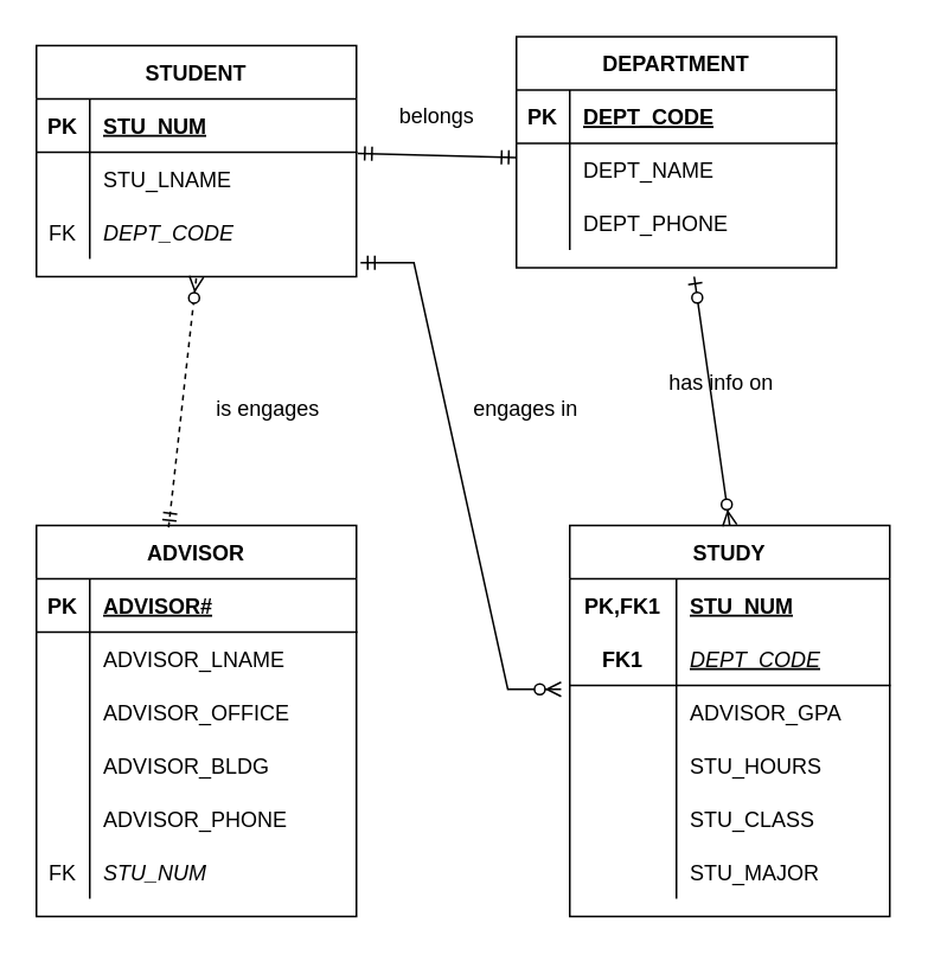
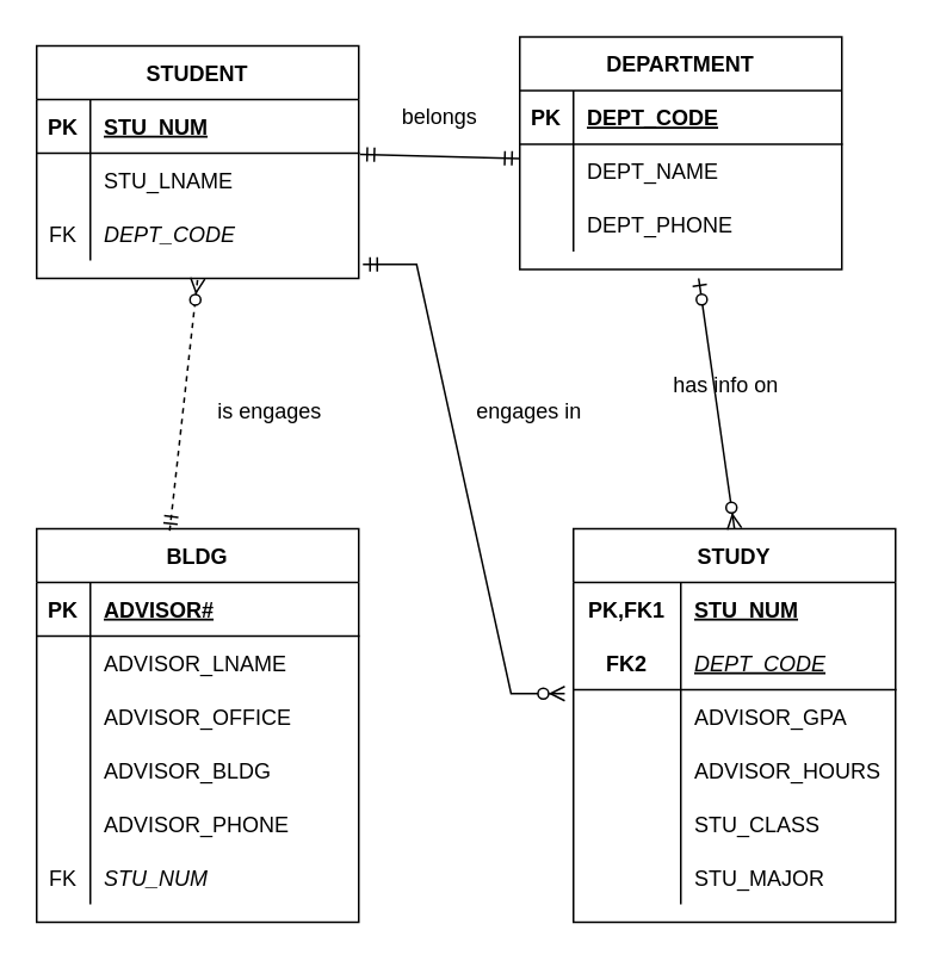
  <mxCell id="0" />
  <mxCell id="1" parent="0" />
  <mxCell id="2" value="STUDENT" style="shape=table;startSize=30;container=1;collapsible=1;childLayout=tableLayout;fixedRows=1;rowLines=0;fontStyle=1;align=center;resizeLast=1;" vertex="1" parent="1"><mxGeometry x="20" y="25" width="180" height="130" as="geometry" /></mxCell>
  <mxCell id="3" value="" style="shape=tableRow;horizontal=0;startSize=0;swimlaneHead=0;swimlaneBody=0;fillColor=none;collapsible=0;dropTarget=0;points=[[0,0.5],[1,0.5]];portConstraint=eastwest;top=0;left=0;right=0;bottom=1;" vertex="1" parent="2"><mxGeometry y="30" width="180" height="30" as="geometry" /></mxCell>
  <mxCell id="4" value="PK" style="shape=partialRectangle;connectable=0;fillColor=none;top=0;left=0;bottom=0;right=0;fontStyle=1;overflow=hidden;" vertex="1" parent="3"><mxGeometry width="30" height="30" as="geometry"><mxRectangle width="30" height="30" as="alternateBounds" /></mxGeometry></mxCell>
  <mxCell id="5" value="STU_NUM" style="shape=partialRectangle;connectable=0;fillColor=none;top=0;left=0;bottom=0;right=0;align=left;spacingLeft=6;fontStyle=5;overflow=hidden;" vertex="1" parent="3"><mxGeometry x="30" width="150" height="30" as="geometry"><mxRectangle width="150" height="30" as="alternateBounds" /></mxGeometry></mxCell>
  <mxCell id="6" value="" style="shape=tableRow;horizontal=0;startSize=0;swimlaneHead=0;swimlaneBody=0;fillColor=none;collapsible=0;dropTarget=0;points=[[0,0.5],[1,0.5]];portConstraint=eastwest;top=0;left=0;right=0;bottom=0;" vertex="1" parent="2"><mxGeometry y="60" width="180" height="30" as="geometry" /></mxCell>
  <mxCell id="7" value="" style="shape=partialRectangle;connectable=0;fillColor=none;top=0;left=0;bottom=0;right=0;editable=1;overflow=hidden;" vertex="1" parent="6"><mxGeometry width="30" height="30" as="geometry"><mxRectangle width="30" height="30" as="alternateBounds" /></mxGeometry></mxCell>
  <mxCell id="8" value="STU_LNAME" style="shape=partialRectangle;connectable=0;fillColor=none;top=0;left=0;bottom=0;right=0;align=left;spacingLeft=6;overflow=hidden;" vertex="1" parent="6"><mxGeometry x="30" width="150" height="30" as="geometry"><mxRectangle width="150" height="30" as="alternateBounds" /></mxGeometry></mxCell>
  <mxCell id="9" value="" style="shape=tableRow;horizontal=0;startSize=0;swimlaneHead=0;swimlaneBody=0;fillColor=none;collapsible=0;dropTarget=0;points=[[0,0.5],[1,0.5]];portConstraint=eastwest;top=0;left=0;right=0;bottom=0;" vertex="1" parent="2"><mxGeometry y="90" width="180" height="30" as="geometry" /></mxCell>
  <mxCell id="10" value="FK" style="shape=partialRectangle;connectable=0;fillColor=none;top=0;left=0;bottom=0;right=0;editable=1;overflow=hidden;" vertex="1" parent="9"><mxGeometry width="30" height="30" as="geometry"><mxRectangle width="30" height="30" as="alternateBounds" /></mxGeometry></mxCell>
  <mxCell id="11" value="DEPT_CODE" style="shape=partialRectangle;connectable=0;fillColor=none;top=0;left=0;bottom=0;right=0;align=left;spacingLeft=6;overflow=hidden;fontStyle=2" vertex="1" parent="9"><mxGeometry x="30" width="150" height="30" as="geometry"><mxRectangle width="150" height="30" as="alternateBounds" /></mxGeometry></mxCell>
  <mxCell id="12" value="DEPARTMENT" style="shape=table;startSize=30;container=1;collapsible=1;childLayout=tableLayout;fixedRows=1;rowLines=0;fontStyle=1;align=center;resizeLast=1;" vertex="1" parent="1"><mxGeometry x="290" y="20" width="180" height="130" as="geometry" /></mxCell>
  <mxCell id="13" value="" style="shape=tableRow;horizontal=0;startSize=0;swimlaneHead=0;swimlaneBody=0;fillColor=none;collapsible=0;dropTarget=0;points=[[0,0.5],[1,0.5]];portConstraint=eastwest;top=0;left=0;right=0;bottom=1;" vertex="1" parent="12"><mxGeometry y="30" width="180" height="30" as="geometry" /></mxCell>
  <mxCell id="14" value="PK" style="shape=partialRectangle;connectable=0;fillColor=none;top=0;left=0;bottom=0;right=0;fontStyle=1;overflow=hidden;" vertex="1" parent="13"><mxGeometry width="30" height="30" as="geometry"><mxRectangle width="30" height="30" as="alternateBounds" /></mxGeometry></mxCell>
  <mxCell id="15" value="DEPT_CODE" style="shape=partialRectangle;connectable=0;fillColor=none;top=0;left=0;bottom=0;right=0;align=left;spacingLeft=6;fontStyle=5;overflow=hidden;" vertex="1" parent="13"><mxGeometry x="30" width="150" height="30" as="geometry"><mxRectangle width="150" height="30" as="alternateBounds" /></mxGeometry></mxCell>
  <mxCell id="16" value="" style="shape=tableRow;horizontal=0;startSize=0;swimlaneHead=0;swimlaneBody=0;fillColor=none;collapsible=0;dropTarget=0;points=[[0,0.5],[1,0.5]];portConstraint=eastwest;top=0;left=0;right=0;bottom=0;" vertex="1" parent="12"><mxGeometry y="60" width="180" height="30" as="geometry" /></mxCell>
  <mxCell id="17" value="" style="shape=partialRectangle;connectable=0;fillColor=none;top=0;left=0;bottom=0;right=0;editable=1;overflow=hidden;" vertex="1" parent="16"><mxGeometry width="30" height="30" as="geometry"><mxRectangle width="30" height="30" as="alternateBounds" /></mxGeometry></mxCell>
  <mxCell id="18" value="DEPT_NAME" style="shape=partialRectangle;connectable=0;fillColor=none;top=0;left=0;bottom=0;right=0;align=left;spacingLeft=6;overflow=hidden;" vertex="1" parent="16"><mxGeometry x="30" width="150" height="30" as="geometry"><mxRectangle width="150" height="30" as="alternateBounds" /></mxGeometry></mxCell>
  <mxCell id="19" value="" style="shape=tableRow;horizontal=0;startSize=0;swimlaneHead=0;swimlaneBody=0;fillColor=none;collapsible=0;dropTarget=0;points=[[0,0.5],[1,0.5]];portConstraint=eastwest;top=0;left=0;right=0;bottom=0;" vertex="1" parent="12"><mxGeometry y="90" width="180" height="30" as="geometry" /></mxCell>
  <mxCell id="20" value="" style="shape=partialRectangle;connectable=0;fillColor=none;top=0;left=0;bottom=0;right=0;editable=1;overflow=hidden;" vertex="1" parent="19"><mxGeometry width="30" height="30" as="geometry"><mxRectangle width="30" height="30" as="alternateBounds" /></mxGeometry></mxCell>
  <mxCell id="21" value="DEPT_PHONE" style="shape=partialRectangle;connectable=0;fillColor=none;top=0;left=0;bottom=0;right=0;align=left;spacingLeft=6;overflow=hidden;" vertex="1" parent="19"><mxGeometry x="30" width="150" height="30" as="geometry"><mxRectangle width="150" height="30" as="alternateBounds" /></mxGeometry></mxCell>
- <mxCell id="22" value="ADVISOR" style="shape=table;startSize=30;container=1;collapsible=1;childLayout=tableLayout;fixedRows=1;rowLines=0;fontStyle=1;align=center;resizeLast=1;" vertex="1" parent="1"><mxGeometry x="20" y="295" width="180" height="220" as="geometry" /></mxCell>
+ <mxCell id="22" value="BLDG" style="shape=table;startSize=30;container=1;collapsible=1;childLayout=tableLayout;fixedRows=1;rowLines=0;fontStyle=1;align=center;resizeLast=1;" vertex="1" parent="1"><mxGeometry x="20" y="295" width="180" height="220" as="geometry" /></mxCell>
  <mxCell id="23" value="" style="shape=tableRow;horizontal=0;startSize=0;swimlaneHead=0;swimlaneBody=0;fillColor=none;collapsible=0;dropTarget=0;points=[[0,0.5],[1,0.5]];portConstraint=eastwest;top=0;left=0;right=0;bottom=1;" vertex="1" parent="22"><mxGeometry y="30" width="180" height="30" as="geometry" /></mxCell>
  <mxCell id="24" value="PK" style="shape=partialRectangle;connectable=0;fillColor=none;top=0;left=0;bottom=0;right=0;fontStyle=1;overflow=hidden;" vertex="1" parent="23"><mxGeometry width="30" height="30" as="geometry"><mxRectangle width="30" height="30" as="alternateBounds" /></mxGeometry></mxCell>
  <mxCell id="25" value="ADVISOR#" style="shape=partialRectangle;connectable=0;fillColor=none;top=0;left=0;bottom=0;right=0;align=left;spacingLeft=6;fontStyle=5;overflow=hidden;" vertex="1" parent="23"><mxGeometry x="30" width="150" height="30" as="geometry"><mxRectangle width="150" height="30" as="alternateBounds" /></mxGeometry></mxCell>
  <mxCell id="26" value="" style="shape=tableRow;horizontal=0;startSize=0;swimlaneHead=0;swimlaneBody=0;fillColor=none;collapsible=0;dropTarget=0;points=[[0,0.5],[1,0.5]];portConstraint=eastwest;top=0;left=0;right=0;bottom=0;" vertex="1" parent="22"><mxGeometry y="60" width="180" height="30" as="geometry" /></mxCell>
  <mxCell id="27" value="" style="shape=partialRectangle;connectable=0;fillColor=none;top=0;left=0;bottom=0;right=0;editable=1;overflow=hidden;" vertex="1" parent="26"><mxGeometry width="30" height="30" as="geometry"><mxRectangle width="30" height="30" as="alternateBounds" /></mxGeometry></mxCell>
  <mxCell id="28" value="ADVISOR_LNAME" style="shape=partialRectangle;connectable=0;fillColor=none;top=0;left=0;bottom=0;right=0;align=left;spacingLeft=6;overflow=hidden;" vertex="1" parent="26"><mxGeometry x="30" width="150" height="30" as="geometry"><mxRectangle width="150" height="30" as="alternateBounds" /></mxGeometry></mxCell>
  <mxCell id="29" value="" style="shape=tableRow;horizontal=0;startSize=0;swimlaneHead=0;swimlaneBody=0;fillColor=none;collapsible=0;dropTarget=0;points=[[0,0.5],[1,0.5]];portConstraint=eastwest;top=0;left=0;right=0;bottom=0;" vertex="1" parent="22"><mxGeometry y="90" width="180" height="30" as="geometry" /></mxCell>
  <mxCell id="30" value="" style="shape=partialRectangle;connectable=0;fillColor=none;top=0;left=0;bottom=0;right=0;editable=1;overflow=hidden;" vertex="1" parent="29"><mxGeometry width="30" height="30" as="geometry"><mxRectangle width="30" height="30" as="alternateBounds" /></mxGeometry></mxCell>
  <mxCell id="31" value="ADVISOR_OFFICE" style="shape=partialRectangle;connectable=0;fillColor=none;top=0;left=0;bottom=0;right=0;align=left;spacingLeft=6;overflow=hidden;" vertex="1" parent="29"><mxGeometry x="30" width="150" height="30" as="geometry"><mxRectangle width="150" height="30" as="alternateBounds" /></mxGeometry></mxCell>
  <mxCell id="32" value="" style="shape=tableRow;horizontal=0;startSize=0;swimlaneHead=0;swimlaneBody=0;fillColor=none;collapsible=0;dropTarget=0;points=[[0,0.5],[1,0.5]];portConstraint=eastwest;top=0;left=0;right=0;bottom=0;" vertex="1" parent="22"><mxGeometry y="120" width="180" height="30" as="geometry" /></mxCell>
  <mxCell id="33" value="" style="shape=partialRectangle;connectable=0;fillColor=none;top=0;left=0;bottom=0;right=0;editable=1;overflow=hidden;" vertex="1" parent="32"><mxGeometry width="30" height="30" as="geometry"><mxRectangle width="30" height="30" as="alternateBounds" /></mxGeometry></mxCell>
  <mxCell id="34" value="ADVISOR_BLDG" style="shape=partialRectangle;connectable=0;fillColor=none;top=0;left=0;bottom=0;right=0;align=left;spacingLeft=6;overflow=hidden;" vertex="1" parent="32"><mxGeometry x="30" width="150" height="30" as="geometry"><mxRectangle width="150" height="30" as="alternateBounds" /></mxGeometry></mxCell>
  <mxCell id="35" style="shape=tableRow;horizontal=0;startSize=0;swimlaneHead=0;swimlaneBody=0;fillColor=none;collapsible=0;dropTarget=0;points=[[0,0.5],[1,0.5]];portConstraint=eastwest;top=0;left=0;right=0;bottom=0;" vertex="1" parent="22"><mxGeometry y="150" width="180" height="30" as="geometry" /></mxCell>
  <mxCell id="36" style="shape=partialRectangle;connectable=0;fillColor=none;top=0;left=0;bottom=0;right=0;editable=1;overflow=hidden;" vertex="1" parent="35"><mxGeometry width="30" height="30" as="geometry"><mxRectangle width="30" height="30" as="alternateBounds" /></mxGeometry></mxCell>
  <mxCell id="37" value="ADVISOR_PHONE" style="shape=partialRectangle;connectable=0;fillColor=none;top=0;left=0;bottom=0;right=0;align=left;spacingLeft=6;overflow=hidden;" vertex="1" parent="35"><mxGeometry x="30" width="150" height="30" as="geometry"><mxRectangle width="150" height="30" as="alternateBounds" /></mxGeometry></mxCell>
  <mxCell id="38" style="shape=tableRow;horizontal=0;startSize=0;swimlaneHead=0;swimlaneBody=0;fillColor=none;collapsible=0;dropTarget=0;points=[[0,0.5],[1,0.5]];portConstraint=eastwest;top=0;left=0;right=0;bottom=0;" vertex="1" parent="22"><mxGeometry y="180" width="180" height="30" as="geometry" /></mxCell>
  <mxCell id="39" value="FK" style="shape=partialRectangle;connectable=0;fillColor=none;top=0;left=0;bottom=0;right=0;editable=1;overflow=hidden;" vertex="1" parent="38"><mxGeometry width="30" height="30" as="geometry"><mxRectangle width="30" height="30" as="alternateBounds" /></mxGeometry></mxCell>
  <mxCell id="40" value="STU_NUM" style="shape=partialRectangle;connectable=0;fillColor=none;top=0;left=0;bottom=0;right=0;align=left;spacingLeft=6;overflow=hidden;fontStyle=2" vertex="1" parent="38"><mxGeometry x="30" width="150" height="30" as="geometry"><mxRectangle width="150" height="30" as="alternateBounds" /></mxGeometry></mxCell>
  <mxCell id="41" value="STUDY" style="shape=table;startSize=30;container=1;collapsible=1;childLayout=tableLayout;fixedRows=1;rowLines=0;fontStyle=1;align=center;resizeLast=1;" vertex="1" parent="1"><mxGeometry x="320" y="295" width="180" height="220" as="geometry" /></mxCell>
  <mxCell id="42" value="" style="shape=tableRow;horizontal=0;startSize=0;swimlaneHead=0;swimlaneBody=0;fillColor=none;collapsible=0;dropTarget=0;points=[[0,0.5],[1,0.5]];portConstraint=eastwest;top=0;left=0;right=0;bottom=0;" vertex="1" parent="41"><mxGeometry y="30" width="180" height="30" as="geometry" /></mxCell>
  <mxCell id="43" value="PK,FK1" style="shape=partialRectangle;connectable=0;fillColor=none;top=0;left=0;bottom=0;right=0;fontStyle=1;overflow=hidden;" vertex="1" parent="42"><mxGeometry width="60" height="30" as="geometry"><mxRectangle width="60" height="30" as="alternateBounds" /></mxGeometry></mxCell>
  <mxCell id="44" value="STU_NUM" style="shape=partialRectangle;connectable=0;fillColor=none;top=0;left=0;bottom=0;right=0;align=left;spacingLeft=6;fontStyle=5;overflow=hidden;" vertex="1" parent="42"><mxGeometry x="60" width="120" height="30" as="geometry"><mxRectangle width="120" height="30" as="alternateBounds" /></mxGeometry></mxCell>
  <mxCell id="45" value="" style="shape=tableRow;horizontal=0;startSize=0;swimlaneHead=0;swimlaneBody=0;fillColor=none;collapsible=0;dropTarget=0;points=[[0,0.5],[1,0.5]];portConstraint=eastwest;top=0;left=0;right=0;bottom=1;" vertex="1" parent="41"><mxGeometry y="60" width="180" height="30" as="geometry" /></mxCell>
- <mxCell id="46" value="FK1" style="shape=partialRectangle;connectable=0;fillColor=none;top=0;left=0;bottom=0;right=0;fontStyle=1;overflow=hidden;" vertex="1" parent="45"><mxGeometry width="60" height="30" as="geometry"><mxRectangle width="60" height="30" as="alternateBounds" /></mxGeometry></mxCell>
+ <mxCell id="46" value="FK2" style="shape=partialRectangle;connectable=0;fillColor=none;top=0;left=0;bottom=0;right=0;fontStyle=1;overflow=hidden;" vertex="1" parent="45"><mxGeometry width="60" height="30" as="geometry"><mxRectangle width="60" height="30" as="alternateBounds" /></mxGeometry></mxCell>
  <mxCell id="47" value="DEPT_CODE" style="shape=partialRectangle;connectable=0;fillColor=none;top=0;left=0;bottom=0;right=0;align=left;spacingLeft=6;fontStyle=6;overflow=hidden;" vertex="1" parent="45"><mxGeometry x="60" width="120" height="30" as="geometry"><mxRectangle width="120" height="30" as="alternateBounds" /></mxGeometry></mxCell>
  <mxCell id="48" value="" style="shape=tableRow;horizontal=0;startSize=0;swimlaneHead=0;swimlaneBody=0;fillColor=none;collapsible=0;dropTarget=0;points=[[0,0.5],[1,0.5]];portConstraint=eastwest;top=0;left=0;right=0;bottom=0;" vertex="1" parent="41"><mxGeometry y="90" width="180" height="30" as="geometry" /></mxCell>
  <mxCell id="49" value="" style="shape=partialRectangle;connectable=0;fillColor=none;top=0;left=0;bottom=0;right=0;editable=1;overflow=hidden;" vertex="1" parent="48"><mxGeometry width="60" height="30" as="geometry"><mxRectangle width="60" height="30" as="alternateBounds" /></mxGeometry></mxCell>
  <mxCell id="50" value="ADVISOR_GPA" style="shape=partialRectangle;connectable=0;fillColor=none;top=0;left=0;bottom=0;right=0;align=left;spacingLeft=6;overflow=hidden;" vertex="1" parent="48"><mxGeometry x="60" width="120" height="30" as="geometry"><mxRectangle width="120" height="30" as="alternateBounds" /></mxGeometry></mxCell>
  <mxCell id="51" value="" style="shape=tableRow;horizontal=0;startSize=0;swimlaneHead=0;swimlaneBody=0;fillColor=none;collapsible=0;dropTarget=0;points=[[0,0.5],[1,0.5]];portConstraint=eastwest;top=0;left=0;right=0;bottom=0;" vertex="1" parent="41"><mxGeometry y="120" width="180" height="30" as="geometry" /></mxCell>
  <mxCell id="52" value="" style="shape=partialRectangle;connectable=0;fillColor=none;top=0;left=0;bottom=0;right=0;editable=1;overflow=hidden;" vertex="1" parent="51"><mxGeometry width="60" height="30" as="geometry"><mxRectangle width="60" height="30" as="alternateBounds" /></mxGeometry></mxCell>
- <mxCell id="53" value="STU_HOURS" style="shape=partialRectangle;connectable=0;fillColor=none;top=0;left=0;bottom=0;right=0;align=left;spacingLeft=6;overflow=hidden;" vertex="1" parent="51"><mxGeometry x="60" width="120" height="30" as="geometry"><mxRectangle width="120" height="30" as="alternateBounds" /></mxGeometry></mxCell>
+ <mxCell id="53" value="ADVISOR_HOURS" style="shape=partialRectangle;connectable=0;fillColor=none;top=0;left=0;bottom=0;right=0;align=left;spacingLeft=6;overflow=hidden;" vertex="1" parent="51"><mxGeometry x="60" width="120" height="30" as="geometry"><mxRectangle width="120" height="30" as="alternateBounds" /></mxGeometry></mxCell>
  <mxCell id="54" style="shape=tableRow;horizontal=0;startSize=0;swimlaneHead=0;swimlaneBody=0;fillColor=none;collapsible=0;dropTarget=0;points=[[0,0.5],[1,0.5]];portConstraint=eastwest;top=0;left=0;right=0;bottom=0;" vertex="1" parent="41"><mxGeometry y="150" width="180" height="30" as="geometry" /></mxCell>
  <mxCell id="55" style="shape=partialRectangle;connectable=0;fillColor=none;top=0;left=0;bottom=0;right=0;editable=1;overflow=hidden;" vertex="1" parent="54"><mxGeometry width="60" height="30" as="geometry"><mxRectangle width="60" height="30" as="alternateBounds" /></mxGeometry></mxCell>
  <mxCell id="56" value="STU_CLASS" style="shape=partialRectangle;connectable=0;fillColor=none;top=0;left=0;bottom=0;right=0;align=left;spacingLeft=6;overflow=hidden;" vertex="1" parent="54"><mxGeometry x="60" width="120" height="30" as="geometry"><mxRectangle width="120" height="30" as="alternateBounds" /></mxGeometry></mxCell>
  <mxCell id="57" style="shape=tableRow;horizontal=0;startSize=0;swimlaneHead=0;swimlaneBody=0;fillColor=none;collapsible=0;dropTarget=0;points=[[0,0.5],[1,0.5]];portConstraint=eastwest;top=0;left=0;right=0;bottom=0;" vertex="1" parent="41"><mxGeometry y="180" width="180" height="30" as="geometry" /></mxCell>
  <mxCell id="58" style="shape=partialRectangle;connectable=0;fillColor=none;top=0;left=0;bottom=0;right=0;editable=1;overflow=hidden;" vertex="1" parent="57"><mxGeometry width="60" height="30" as="geometry"><mxRectangle width="60" height="30" as="alternateBounds" /></mxGeometry></mxCell>
  <mxCell id="59" value="STU_MAJOR" style="shape=partialRectangle;connectable=0;fillColor=none;top=0;left=0;bottom=0;right=0;align=left;spacingLeft=6;overflow=hidden;" vertex="1" parent="57"><mxGeometry x="60" width="120" height="30" as="geometry"><mxRectangle width="120" height="30" as="alternateBounds" /></mxGeometry></mxCell>
  <mxCell id="60" value="" style="fontSize=12;html=1;endArrow=ERmandOne;startArrow=ERmandOne;rounded=0;exitX=1.004;exitY=0.02;exitDx=0;exitDy=0;exitPerimeter=0;entryX=-0.002;entryY=0.267;entryDx=0;entryDy=0;entryPerimeter=0;" edge="1" parent="1" source="6" target="16"><mxGeometry width="100" height="100" relative="1" as="geometry"><mxPoint x="240" y="155" as="sourcePoint" /><mxPoint x="270" y="85" as="targetPoint" /></mxGeometry></mxCell>
  <mxCell id="61" value="belongs" style="text;html=1;align=center;verticalAlign=middle;resizable=0;points=[];autosize=1;strokeColor=none;fillColor=none;" vertex="1" parent="1"><mxGeometry x="210" y="50" width="70" height="30" as="geometry" /></mxCell>
  <mxCell id="62" value="" style="fontSize=12;html=1;endArrow=ERzeroToMany;startArrow=ERmandOne;rounded=0;entryX=0.5;entryY=1;entryDx=0;entryDy=0;exitX=0.413;exitY=0.005;exitDx=0;exitDy=0;exitPerimeter=0;dashed=1;" edge="1" parent="1" source="22" target="2"><mxGeometry width="100" height="100" relative="1" as="geometry"><mxPoint x="-80" y="305" as="sourcePoint" /><mxPoint x="20" y="205" as="targetPoint" /></mxGeometry></mxCell>
  <mxCell id="63" value="is engages" style="text;html=1;align=center;verticalAlign=middle;resizable=0;points=[];autosize=1;strokeColor=none;fillColor=none;" vertex="1" parent="1"><mxGeometry x="110" y="215" width="80" height="30" as="geometry" /></mxCell>
  <mxCell id="64" value="" style="fontSize=12;html=1;endArrow=ERzeroToMany;startArrow=ERzeroToOne;rounded=0;entryX=0.5;entryY=0;entryDx=0;entryDy=0;" edge="1" parent="1" target="41"><mxGeometry width="100" height="100" relative="1" as="geometry"><mxPoint x="390" y="155" as="sourcePoint" /><mxPoint x="610" y="145" as="targetPoint" /></mxGeometry></mxCell>
  <mxCell id="65" value="has info on" style="text;html=1;align=center;verticalAlign=middle;resizable=0;points=[];autosize=1;strokeColor=none;fillColor=none;" vertex="1" parent="1"><mxGeometry x="365" y="200" width="80" height="30" as="geometry" /></mxCell>
  <mxCell id="66" value="" style="edgeStyle=entityRelationEdgeStyle;fontSize=12;html=1;endArrow=ERzeroToMany;startArrow=ERmandOne;rounded=0;exitX=1.013;exitY=1.073;exitDx=0;exitDy=0;exitPerimeter=0;entryX=-0.027;entryY=0.073;entryDx=0;entryDy=0;entryPerimeter=0;" edge="1" parent="1" source="9" target="48"><mxGeometry width="100" height="100" relative="1" as="geometry"><mxPoint x="220" y="275" as="sourcePoint" /><mxPoint x="320" y="175" as="targetPoint" /></mxGeometry></mxCell>
  <mxCell id="67" value="engages in" style="text;html=1;align=center;verticalAlign=middle;resizable=0;points=[];autosize=1;strokeColor=none;fillColor=none;" vertex="1" parent="1"><mxGeometry x="255" y="215" width="80" height="30" as="geometry" /></mxCell>
